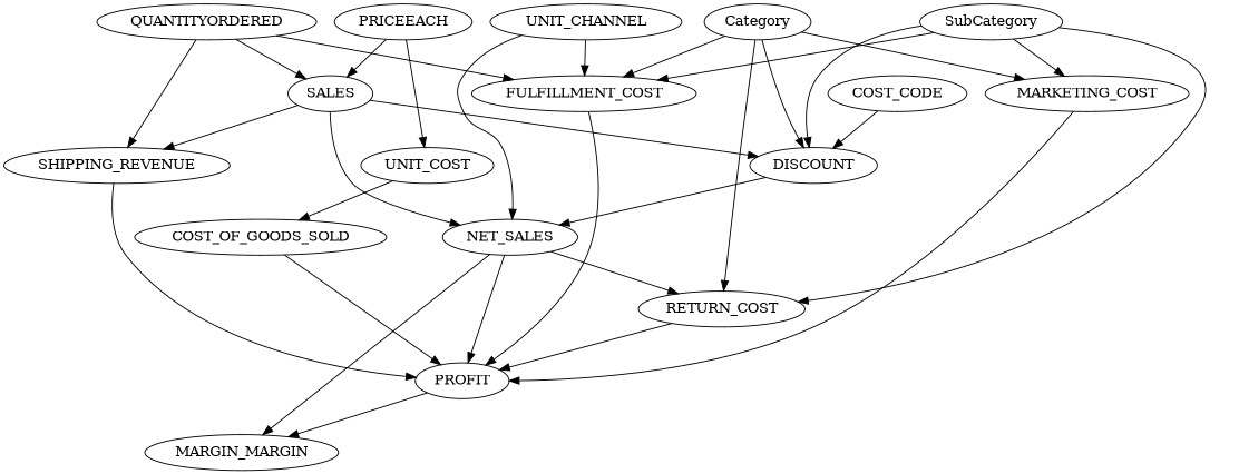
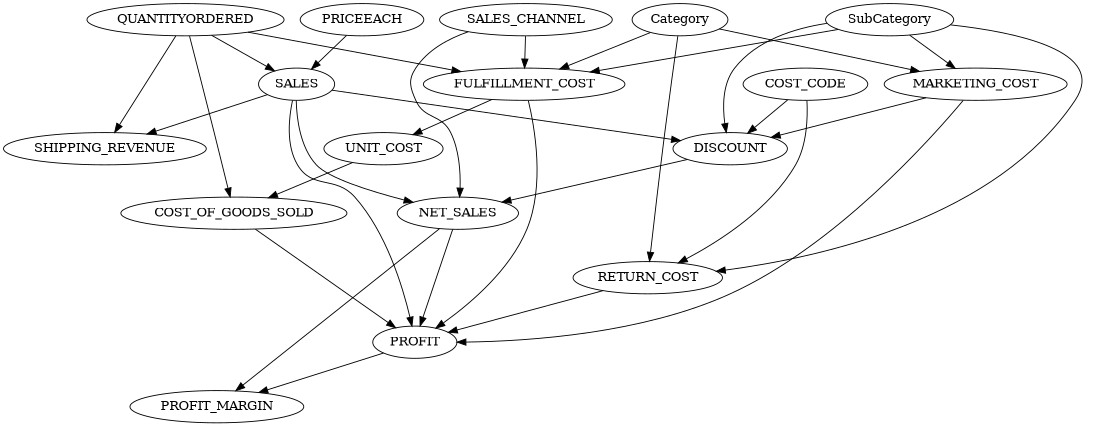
  digraph {
    rankdir=TB
    PRICEEACH
    UNIT_COST
    SALES
    COST_OF_GOODS_SOLD
    SHIPPING_REVENUE
    DISCOUNT
    NET_SALES
    PROFIT
    RETURN_COST
-   PROFIT_MARGIN [label=MARGIN_MARGIN]
+   PROFIT_MARGIN
    QUANTITYORDERED
    FULFILLMENT_COST
    n13 [label=COST_CODE]
-   SALES_CHANNEL [label=UNIT_CHANNEL]
+   SALES_CHANNEL
    Category
    MARKETING_COST
    SubCategory
-   PRICEEACH -> UNIT_COST
+   FULFILLMENT_COST -> UNIT_COST
    PRICEEACH -> SALES
    UNIT_COST -> COST_OF_GOODS_SOLD
    SALES -> SHIPPING_REVENUE
    SALES -> DISCOUNT
    SALES -> NET_SALES
    COST_OF_GOODS_SOLD -> PROFIT
-   SHIPPING_REVENUE -> PROFIT
+   SALES -> PROFIT
    DISCOUNT -> NET_SALES
    NET_SALES -> PROFIT
-   NET_SALES -> RETURN_COST
+   n13 -> RETURN_COST
    NET_SALES -> PROFIT_MARGIN
    PROFIT -> PROFIT_MARGIN
    RETURN_COST -> PROFIT
    QUANTITYORDERED -> SALES
+   QUANTITYORDERED -> COST_OF_GOODS_SOLD
    QUANTITYORDERED -> SHIPPING_REVENUE
    QUANTITYORDERED -> FULFILLMENT_COST
    FULFILLMENT_COST -> PROFIT
    n13 -> DISCOUNT
    SALES_CHANNEL -> NET_SALES
    SALES_CHANNEL -> FULFILLMENT_COST
-   Category -> DISCOUNT
+   MARKETING_COST -> DISCOUNT
    Category -> RETURN_COST
    Category -> FULFILLMENT_COST
    Category -> MARKETING_COST
    MARKETING_COST -> PROFIT
    SubCategory -> DISCOUNT
    SubCategory -> RETURN_COST
    SubCategory -> FULFILLMENT_COST
    SubCategory -> MARKETING_COST
  }
